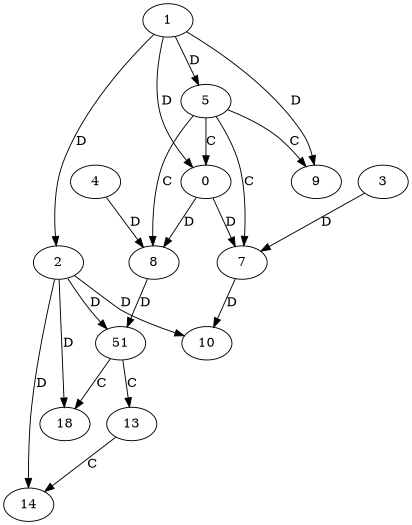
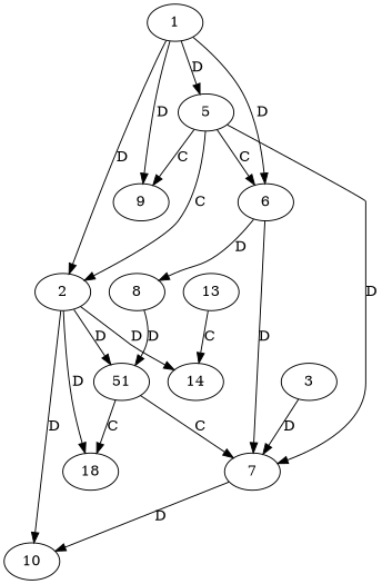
  digraph {
    n1 [label=1]
    n2 [label=2]
    n3 [label=5]
-   n4 [label=0]
+   n4 [label=6]
    n5 [label=9]
    n6 [label=10]
    n7 [label=51]
    n8 [label=18]
    n9 [label=14]
    n10 [label=7]
    n11 [label=8]
    n12 [label=13]
    n13 [label=3]
-   n14 [label=4]
    n1 -> n2 [label=D]
    n1 -> n3 [label=D]
    n1 -> n4 [label=D]
    n1 -> n5 [label=D]
    n2 -> n6 [label=D]
    n2 -> n7 [label=D]
    n2 -> n8 [label=D]
    n2 -> n9 [label=D]
    n3 -> n4 [label=C]
    n3 -> n5 [label=C]
-   n3 -> n10 [label=C]
-   n3 -> n11 [label=C]
+   n3 -> n10 [label=D]
+   n3 -> n2 [label=C]
    n4 -> n10 [label=D]
    n4 -> n11 [label=D]
    n7 -> n8 [label=C]
-   n7 -> n12 [label=C]
+   n7 -> n10 [label=C]
    n10 -> n6 [label=D]
    n11 -> n7 [label=D]
    n12 -> n9 [label=C]
    n13 -> n10 [label=D]
-   n14 -> n11 [label=D]
  }
